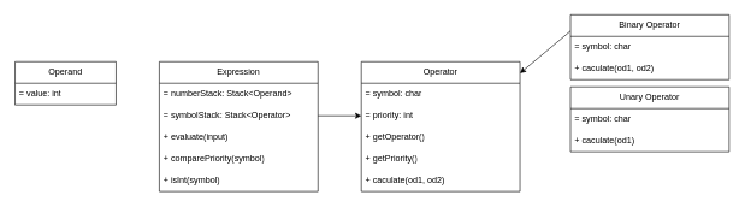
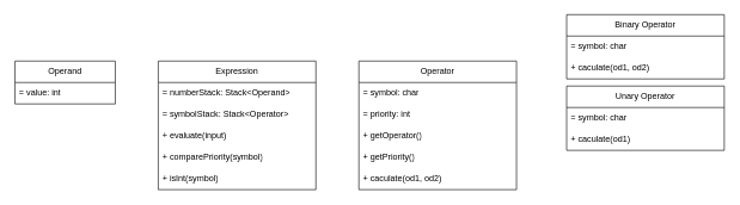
  <mxCell id="0" />
  <mxCell id="1" parent="0" />
  <mxCell id="2" value="Expression" style="swimlane;fontStyle=0;childLayout=stackLayout;horizontal=1;startSize=30;horizontalStack=0;resizeParent=1;resizeParentMax=0;resizeLast=0;collapsible=1;marginBottom=0;whiteSpace=wrap;html=1;" parent="1" vertex="1"><mxGeometry x="220" y="85" width="220" height="180" as="geometry" /></mxCell>
  <mxCell id="3" value="= numberStack: Stack&amp;lt;Operand&amp;gt;" style="text;strokeColor=none;fillColor=none;align=left;verticalAlign=middle;spacingLeft=4;spacingRight=4;overflow=hidden;points=[[0,0.5],[1,0.5]];portConstraint=eastwest;rotatable=0;whiteSpace=wrap;html=1;" parent="2" vertex="1"><mxGeometry y="30" width="220" height="30" as="geometry" /></mxCell>
  <mxCell id="4" value="= symbolStack: Stack&amp;lt;Operator&amp;gt;" style="text;strokeColor=none;fillColor=none;align=left;verticalAlign=middle;spacingLeft=4;spacingRight=4;overflow=hidden;points=[[0,0.5],[1,0.5]];portConstraint=eastwest;rotatable=0;whiteSpace=wrap;html=1;" parent="2" vertex="1"><mxGeometry y="60" width="220" height="30" as="geometry" /></mxCell>
  <mxCell id="5" value="+ evaluate(input)" style="text;strokeColor=none;fillColor=none;align=left;verticalAlign=middle;spacingLeft=4;spacingRight=4;overflow=hidden;points=[[0,0.5],[1,0.5]];portConstraint=eastwest;rotatable=0;whiteSpace=wrap;html=1;" parent="2" vertex="1"><mxGeometry y="90" width="220" height="30" as="geometry" /></mxCell>
  <mxCell id="6" value="+&amp;nbsp;comparePriority(symbol)" style="text;strokeColor=none;fillColor=none;align=left;verticalAlign=middle;spacingLeft=4;spacingRight=4;overflow=hidden;points=[[0,0.5],[1,0.5]];portConstraint=eastwest;rotatable=0;whiteSpace=wrap;html=1;" parent="2" vertex="1"><mxGeometry y="120" width="220" height="30" as="geometry" /></mxCell>
  <mxCell id="7" value="+&amp;nbsp;isInt(symbol)" style="text;strokeColor=none;fillColor=none;align=left;verticalAlign=middle;spacingLeft=4;spacingRight=4;overflow=hidden;points=[[0,0.5],[1,0.5]];portConstraint=eastwest;rotatable=0;whiteSpace=wrap;html=1;" parent="2" vertex="1"><mxGeometry y="150" width="220" height="30" as="geometry" /></mxCell>
  <mxCell id="8" value="Operand" style="swimlane;fontStyle=0;childLayout=stackLayout;horizontal=1;startSize=30;horizontalStack=0;resizeParent=1;resizeParentMax=0;resizeLast=0;collapsible=1;marginBottom=0;whiteSpace=wrap;html=1;" parent="1" vertex="1"><mxGeometry x="20" y="85" width="140" height="60" as="geometry" /></mxCell>
  <mxCell id="9" value="= value: int" style="text;strokeColor=none;fillColor=none;align=left;verticalAlign=middle;spacingLeft=4;spacingRight=4;overflow=hidden;points=[[0,0.5],[1,0.5]];portConstraint=eastwest;rotatable=0;whiteSpace=wrap;html=1;" parent="8" vertex="1"><mxGeometry y="30" width="140" height="30" as="geometry" /></mxCell>
  <mxCell id="10" value="Operator" style="swimlane;fontStyle=0;childLayout=stackLayout;horizontal=1;startSize=30;horizontalStack=0;resizeParent=1;resizeParentMax=0;resizeLast=0;collapsible=1;marginBottom=0;whiteSpace=wrap;html=1;" parent="1" vertex="1"><mxGeometry x="500" y="85" width="220" height="180" as="geometry" /></mxCell>
  <mxCell id="11" value="= symbol: char" style="text;strokeColor=none;fillColor=none;align=left;verticalAlign=middle;spacingLeft=4;spacingRight=4;overflow=hidden;points=[[0,0.5],[1,0.5]];portConstraint=eastwest;rotatable=0;whiteSpace=wrap;html=1;" parent="10" vertex="1"><mxGeometry y="30" width="220" height="30" as="geometry" /></mxCell>
  <mxCell id="12" value="= priority: int" style="text;strokeColor=none;fillColor=none;align=left;verticalAlign=middle;spacingLeft=4;spacingRight=4;overflow=hidden;points=[[0,0.5],[1,0.5]];portConstraint=eastwest;rotatable=0;whiteSpace=wrap;html=1;" parent="10" vertex="1"><mxGeometry y="60" width="220" height="30" as="geometry" /></mxCell>
  <mxCell id="13" value="+ getOperator()" style="text;strokeColor=none;fillColor=none;align=left;verticalAlign=middle;spacingLeft=4;spacingRight=4;overflow=hidden;points=[[0,0.5],[1,0.5]];portConstraint=eastwest;rotatable=0;whiteSpace=wrap;html=1;" parent="10" vertex="1"><mxGeometry y="90" width="220" height="30" as="geometry" /></mxCell>
  <mxCell id="14" value="+&amp;nbsp;getPriority()" style="text;strokeColor=none;fillColor=none;align=left;verticalAlign=middle;spacingLeft=4;spacingRight=4;overflow=hidden;points=[[0,0.5],[1,0.5]];portConstraint=eastwest;rotatable=0;whiteSpace=wrap;html=1;" parent="10" vertex="1"><mxGeometry y="120" width="220" height="30" as="geometry" /></mxCell>
  <mxCell id="15" value="+&amp;nbsp;caculate(od1, od2)" style="text;strokeColor=none;fillColor=none;align=left;verticalAlign=middle;spacingLeft=4;spacingRight=4;overflow=hidden;points=[[0,0.5],[1,0.5]];portConstraint=eastwest;rotatable=0;whiteSpace=wrap;html=1;" parent="10" vertex="1"><mxGeometry y="150" width="220" height="30" as="geometry" /></mxCell>
- <mxCell id="16" style="edgeStyle=none;rounded=0;orthogonalLoop=1;jettySize=auto;html=1;exitX=1;exitY=0.5;exitDx=0;exitDy=0;entryX=0;entryY=0.5;entryDx=0;entryDy=0;" parent="1" source="4" target="12" edge="1"><mxGeometry relative="1" as="geometry" /></mxCell>
  <mxCell id="17" value="Binary Operator" style="swimlane;fontStyle=0;childLayout=stackLayout;horizontal=1;startSize=30;horizontalStack=0;resizeParent=1;resizeParentMax=0;resizeLast=0;collapsible=1;marginBottom=0;whiteSpace=wrap;html=1;" parent="1" vertex="1"><mxGeometry x="790" y="20" width="220" height="90" as="geometry" /></mxCell>
  <mxCell id="18" value="= symbol: char" style="text;strokeColor=none;fillColor=none;align=left;verticalAlign=middle;spacingLeft=4;spacingRight=4;overflow=hidden;points=[[0,0.5],[1,0.5]];portConstraint=eastwest;rotatable=0;whiteSpace=wrap;html=1;" parent="17" vertex="1"><mxGeometry y="30" width="220" height="30" as="geometry" /></mxCell>
  <mxCell id="19" value="+&amp;nbsp;caculate(od1, od2)" style="text;strokeColor=none;fillColor=none;align=left;verticalAlign=middle;spacingLeft=4;spacingRight=4;overflow=hidden;points=[[0,0.5],[1,0.5]];portConstraint=eastwest;rotatable=0;whiteSpace=wrap;html=1;" parent="17" vertex="1"><mxGeometry y="60" width="220" height="30" as="geometry" /></mxCell>
  <mxCell id="20" value="Unary Operator" style="swimlane;fontStyle=0;childLayout=stackLayout;horizontal=1;startSize=30;horizontalStack=0;resizeParent=1;resizeParentMax=0;resizeLast=0;collapsible=1;marginBottom=0;whiteSpace=wrap;html=1;" parent="1" vertex="1"><mxGeometry x="790" y="120" width="220" height="90" as="geometry" /></mxCell>
  <mxCell id="21" value="= symbol: char" style="text;strokeColor=none;fillColor=none;align=left;verticalAlign=middle;spacingLeft=4;spacingRight=4;overflow=hidden;points=[[0,0.5],[1,0.5]];portConstraint=eastwest;rotatable=0;whiteSpace=wrap;html=1;" parent="20" vertex="1"><mxGeometry y="30" width="220" height="30" as="geometry" /></mxCell>
  <mxCell id="22" value="+&amp;nbsp;caculate(od1)" style="text;strokeColor=none;fillColor=none;align=left;verticalAlign=middle;spacingLeft=4;spacingRight=4;overflow=hidden;points=[[0,0.5],[1,0.5]];portConstraint=eastwest;rotatable=0;whiteSpace=wrap;html=1;" parent="20" vertex="1"><mxGeometry y="60" width="220" height="30" as="geometry" /></mxCell>
- <mxCell id="23" style="edgeStyle=none;rounded=0;orthogonalLoop=1;jettySize=auto;html=1;exitX=0;exitY=0.25;exitDx=0;exitDy=0;entryX=1;entryY=0.089;entryDx=0;entryDy=0;entryPerimeter=0;" parent="1" source="17" target="10" edge="1"><mxGeometry relative="1" as="geometry" /></mxCell>
